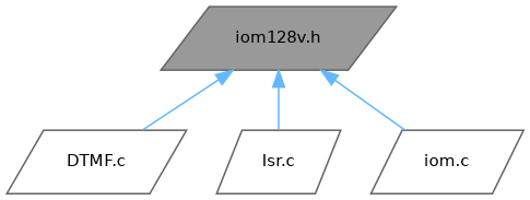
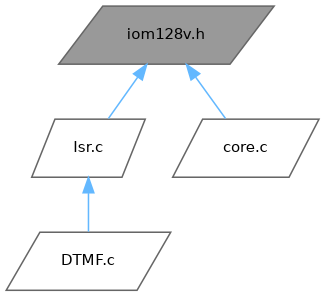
  digraph {
    node [color=grey40 fillcolor=white fontname=Helvetica fontsize=10 shape=parallelogram style=filled]
    edge [color=steelblue1 dir=back fontname=Helvetica fontsize=10 labelfontname=Helvetica labelfontsize=10 style=solid]
    n1 [color=gray40 fillcolor=grey60 fontcolor=black height=0.2 label="iom128v.h" width=0.4]
    n2 [height=0.2 label="DTMF.c" width=0.4]
    n3 [height=0.2 label="Isr.c" width=0.4]
-   n4 [height=0.2 label="iom.c" width=0.4]
-   n1 -> n2
+   n4 [height=0.2 label="core.c" width=0.4]
+   n3 -> n2
    n1 -> n3
    n1 -> n4
  }
